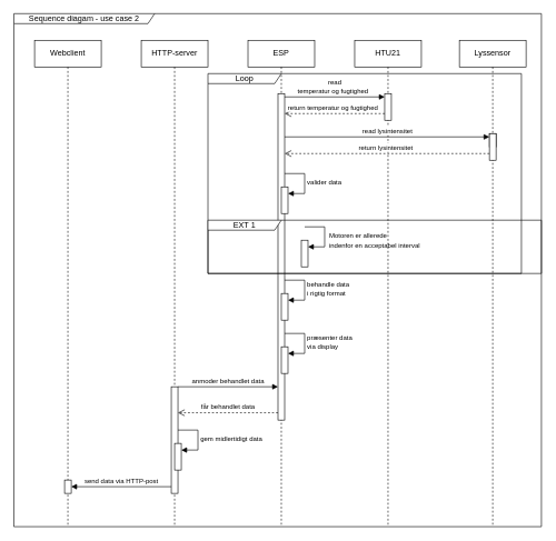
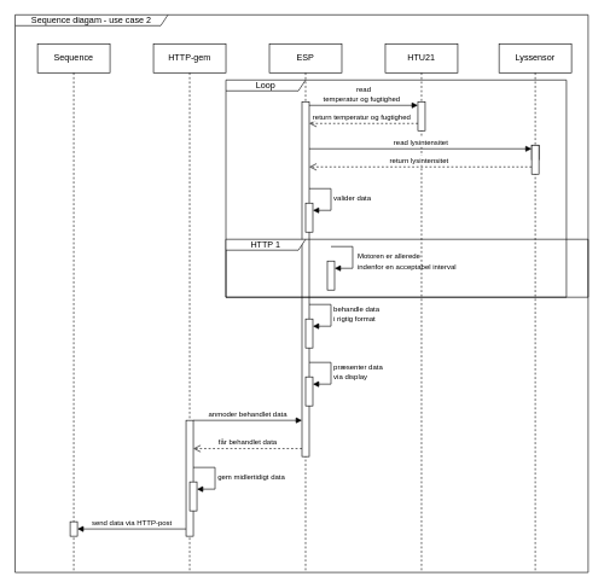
  <mxCell id="0" />
  <mxCell id="1" parent="0" />
  <mxCell id="2" value="ESP" style="shape=umlLifeline;perimeter=lifelinePerimeter;whiteSpace=wrap;html=1;container=1;dropTarget=0;collapsible=0;recursiveResize=0;outlineConnect=0;portConstraint=eastwest;newEdgeStyle={&quot;curved&quot;:0,&quot;rounded&quot;:0};" vertex="1" parent="1"><mxGeometry x="371" y="60" width="100" height="730" as="geometry" /></mxCell>
  <mxCell id="3" value="HTU21" style="shape=umlLifeline;perimeter=lifelinePerimeter;whiteSpace=wrap;html=1;container=1;dropTarget=0;collapsible=0;recursiveResize=0;outlineConnect=0;portConstraint=eastwest;newEdgeStyle={&quot;curved&quot;:0,&quot;rounded&quot;:0};" vertex="1" parent="1"><mxGeometry x="531" y="60" width="100" height="730" as="geometry" /></mxCell>
  <mxCell id="4" value="" style="html=1;points=[[0,0,0,0,5],[0,1,0,0,-5],[1,0,0,0,5],[1,1,0,0,-5]];perimeter=orthogonalPerimeter;outlineConnect=0;targetShapes=umlLifeline;portConstraint=eastwest;newEdgeStyle={&quot;curved&quot;:0,&quot;rounded&quot;:0};" vertex="1" parent="3"><mxGeometry x="45" y="80" width="10" height="40" as="geometry" /></mxCell>
  <mxCell id="5" value="Sequence diagam - use case 2" style="shape=umlFrame;whiteSpace=wrap;html=1;pointerEvents=0;width=211;height=15;" vertex="1" parent="1"><mxGeometry x="20" y="20" width="791" height="770" as="geometry" /></mxCell>
- <mxCell id="6" value="HTTP-server" style="shape=umlLifeline;perimeter=lifelinePerimeter;whiteSpace=wrap;html=1;container=1;dropTarget=0;collapsible=0;recursiveResize=0;outlineConnect=0;portConstraint=eastwest;newEdgeStyle={&quot;curved&quot;:0,&quot;rounded&quot;:0};" vertex="1" parent="1"><mxGeometry x="211" y="60" width="100" height="730" as="geometry" /></mxCell>
+ <mxCell id="6" value="HTTP-gem" style="shape=umlLifeline;perimeter=lifelinePerimeter;whiteSpace=wrap;html=1;container=1;dropTarget=0;collapsible=0;recursiveResize=0;outlineConnect=0;portConstraint=eastwest;newEdgeStyle={&quot;curved&quot;:0,&quot;rounded&quot;:0};" vertex="1" parent="1"><mxGeometry x="211" y="60" width="100" height="730" as="geometry" /></mxCell>
  <mxCell id="7" value="" style="html=1;points=[[0,0,0,0,5],[0,1,0,0,-5],[1,0,0,0,5],[1,1,0,0,-5]];perimeter=orthogonalPerimeter;outlineConnect=0;targetShapes=umlLifeline;portConstraint=eastwest;newEdgeStyle={&quot;curved&quot;:0,&quot;rounded&quot;:0};" vertex="1" parent="6"><mxGeometry x="45" y="520" width="10" height="160" as="geometry" /></mxCell>
  <mxCell id="8" value="" style="html=1;points=[[0,0,0,0,5],[0,1,0,0,-5],[1,0,0,0,5],[1,1,0,0,-5]];perimeter=orthogonalPerimeter;outlineConnect=0;targetShapes=umlLifeline;portConstraint=eastwest;newEdgeStyle={&quot;curved&quot;:0,&quot;rounded&quot;:0};" vertex="1" parent="6"><mxGeometry x="50" y="605" width="10" height="40" as="geometry" /></mxCell>
  <mxCell id="9" value="&lt;font style=&quot;font-size: 10px;&quot;&gt;gem midlertidigt data&lt;/font&gt;" style="html=1;align=left;spacingLeft=2;endArrow=block;rounded=0;edgeStyle=orthogonalEdgeStyle;curved=0;rounded=0;" edge="1" parent="6" target="8"><mxGeometry relative="1" as="geometry"><mxPoint x="55" y="585" as="sourcePoint" /><Array as="points"><mxPoint x="85" y="615" /></Array></mxGeometry></mxCell>
  <mxCell id="10" value="&lt;font style=&quot;font-size: 10px;&quot;&gt;anmoder behandlet data&lt;/font&gt;" style="html=1;verticalAlign=bottom;endArrow=block;curved=0;rounded=0;" edge="1" parent="6"><mxGeometry x="-0.003" relative="1" as="geometry"><mxPoint x="55" y="520.0" as="sourcePoint" /><mxPoint x="205" y="520.0" as="targetPoint" /><mxPoint as="offset" /></mxGeometry></mxCell>
  <mxCell id="11" value="&lt;font style=&quot;font-size: 10px;&quot;&gt;får behandlet data&lt;/font&gt;" style="html=1;verticalAlign=bottom;endArrow=open;dashed=1;endSize=8;curved=0;rounded=0;" edge="1" parent="6"><mxGeometry relative="1" as="geometry"><mxPoint x="55" y="559.0" as="targetPoint" /><mxPoint x="205" y="559.0" as="sourcePoint" /></mxGeometry></mxCell>
  <mxCell id="12" value="Lyssensor" style="shape=umlLifeline;perimeter=lifelinePerimeter;whiteSpace=wrap;html=1;container=1;dropTarget=0;collapsible=0;recursiveResize=0;outlineConnect=0;portConstraint=eastwest;newEdgeStyle={&quot;curved&quot;:0,&quot;rounded&quot;:0};" vertex="1" parent="1"><mxGeometry x="688" y="60" width="100" height="730" as="geometry" /></mxCell>
  <mxCell id="13" value="" style="html=1;points=[[0,0,0,0,5],[0,1,0,0,-5],[1,0,0,0,5],[1,1,0,0,-5]];perimeter=orthogonalPerimeter;outlineConnect=0;targetShapes=umlLifeline;portConstraint=eastwest;newEdgeStyle={&quot;curved&quot;:0,&quot;rounded&quot;:0};" vertex="1" parent="12"><mxGeometry x="45" y="140" width="10" height="20" as="geometry" /></mxCell>
  <mxCell id="14" value="" style="html=1;points=[[0,0,0,0,5],[0,1,0,0,-5],[1,0,0,0,5],[1,1,0,0,-5]];perimeter=orthogonalPerimeter;outlineConnect=0;targetShapes=umlLifeline;portConstraint=eastwest;newEdgeStyle={&quot;curved&quot;:0,&quot;rounded&quot;:0};" vertex="1" parent="12"><mxGeometry x="45" y="140" width="10" height="40" as="geometry" /></mxCell>
  <mxCell id="15" value="&lt;font style=&quot;font-size: 10px;&quot;&gt;return lysintensitet&amp;nbsp;&lt;/font&gt;" style="html=1;verticalAlign=bottom;endArrow=open;dashed=1;endSize=8;curved=0;rounded=0;exitX=0;exitY=1;exitDx=0;exitDy=-5;" edge="1" parent="12" target="16"><mxGeometry relative="1" as="geometry"><mxPoint x="-105" y="170" as="targetPoint" /><mxPoint x="45" y="170" as="sourcePoint" /></mxGeometry></mxCell>
  <mxCell id="16" value="" style="html=1;points=[[0,0,0,0,5],[0,1,0,0,-5],[1,0,0,0,5],[1,1,0,0,-5]];perimeter=orthogonalPerimeter;outlineConnect=0;targetShapes=umlLifeline;portConstraint=eastwest;newEdgeStyle={&quot;curved&quot;:0,&quot;rounded&quot;:0};" vertex="1" parent="1"><mxGeometry x="416" y="140" width="10" height="490" as="geometry" /></mxCell>
  <mxCell id="17" value="&lt;font style=&quot;font-size: 10px;&quot;&gt;read&lt;/font&gt;&lt;div&gt;&lt;font style=&quot;font-size: 10px;&quot;&gt;temperatur og fugtighed&amp;nbsp;&amp;nbsp;&lt;/font&gt;&lt;/div&gt;" style="html=1;verticalAlign=bottom;endArrow=block;curved=0;rounded=0;entryX=0;entryY=0;entryDx=0;entryDy=5;" edge="1" parent="1" source="16" target="4"><mxGeometry x="0.002" relative="1" as="geometry"><mxPoint x="466" y="155" as="sourcePoint" /><mxPoint as="offset" /></mxGeometry></mxCell>
  <mxCell id="18" value="&lt;font style=&quot;font-size: 10px;&quot;&gt;return temperatur og fugtighed&amp;nbsp;&amp;nbsp;&lt;/font&gt;" style="html=1;verticalAlign=bottom;endArrow=open;dashed=1;endSize=8;curved=0;rounded=0;exitX=0;exitY=1;exitDx=0;exitDy=-5;" edge="1" parent="1"><mxGeometry relative="1" as="geometry"><mxPoint x="426" y="170" as="targetPoint" /><mxPoint x="576" y="170" as="sourcePoint" /></mxGeometry></mxCell>
  <mxCell id="19" value="" style="html=1;points=[[0,0,0,0,5],[0,1,0,0,-5],[1,0,0,0,5],[1,1,0,0,-5]];perimeter=orthogonalPerimeter;outlineConnect=0;targetShapes=umlLifeline;portConstraint=eastwest;newEdgeStyle={&quot;curved&quot;:0,&quot;rounded&quot;:0};" vertex="1" parent="1"><mxGeometry x="421" y="280" width="10" height="40" as="geometry" /></mxCell>
  <mxCell id="20" value="&lt;font style=&quot;font-size: 10px;&quot;&gt;valider data&amp;nbsp;&lt;/font&gt;" style="html=1;align=left;spacingLeft=2;endArrow=block;rounded=0;edgeStyle=orthogonalEdgeStyle;curved=0;rounded=0;" edge="1" parent="1" target="19"><mxGeometry relative="1" as="geometry"><mxPoint x="426" y="260" as="sourcePoint" /><Array as="points"><mxPoint x="456" y="290" /></Array></mxGeometry></mxCell>
  <mxCell id="21" value="" style="html=1;points=[[0,0,0,0,5],[0,1,0,0,-5],[1,0,0,0,5],[1,1,0,0,-5]];perimeter=orthogonalPerimeter;outlineConnect=0;targetShapes=umlLifeline;portConstraint=eastwest;newEdgeStyle={&quot;curved&quot;:0,&quot;rounded&quot;:0};" vertex="1" parent="1"><mxGeometry x="421" y="440" width="10" height="40" as="geometry" /></mxCell>
  <mxCell id="22" value="&lt;font style=&quot;font-size: 10px;&quot;&gt;behandle data&amp;nbsp;&lt;/font&gt;&lt;div&gt;&lt;font style=&quot;font-size: 10px;&quot;&gt;i rigtig format&lt;/font&gt;&lt;/div&gt;" style="html=1;align=left;spacingLeft=2;endArrow=block;rounded=0;edgeStyle=orthogonalEdgeStyle;curved=0;rounded=0;" edge="1" parent="1" target="21"><mxGeometry relative="1" as="geometry"><mxPoint x="426" y="420" as="sourcePoint" /><Array as="points"><mxPoint x="456" y="450" /></Array></mxGeometry></mxCell>
  <mxCell id="23" value="" style="html=1;points=[[0,0,0,0,5],[0,1,0,0,-5],[1,0,0,0,5],[1,1,0,0,-5]];perimeter=orthogonalPerimeter;outlineConnect=0;targetShapes=umlLifeline;portConstraint=eastwest;newEdgeStyle={&quot;curved&quot;:0,&quot;rounded&quot;:0};" vertex="1" parent="1"><mxGeometry x="421" y="520" width="10" height="40" as="geometry" /></mxCell>
  <mxCell id="24" value="&lt;font style=&quot;font-size: 10px;&quot;&gt;præsenter data&amp;nbsp;&lt;/font&gt;&lt;div&gt;&lt;font style=&quot;font-size: 10px;&quot;&gt;via display&lt;/font&gt;&lt;/div&gt;" style="html=1;align=left;spacingLeft=2;endArrow=block;rounded=0;edgeStyle=orthogonalEdgeStyle;curved=0;rounded=0;" edge="1" parent="1" target="23"><mxGeometry relative="1" as="geometry"><mxPoint x="426" y="500" as="sourcePoint" /><Array as="points"><mxPoint x="456" y="530" /></Array></mxGeometry></mxCell>
  <mxCell id="25" value="&lt;span style=&quot;font-size: 10px;&quot;&gt;read lysintensitet&lt;/span&gt;" style="html=1;verticalAlign=bottom;endArrow=block;curved=0;rounded=0;entryX=0;entryY=0;entryDx=0;entryDy=5;" edge="1" parent="1" source="16" target="14"><mxGeometry relative="1" as="geometry"><mxPoint x="583" y="205" as="sourcePoint" /></mxGeometry></mxCell>
- <mxCell id="26" value="Webclient" style="shape=umlLifeline;perimeter=lifelinePerimeter;whiteSpace=wrap;html=1;container=1;dropTarget=0;collapsible=0;recursiveResize=0;outlineConnect=0;portConstraint=eastwest;newEdgeStyle={&quot;curved&quot;:0,&quot;rounded&quot;:0};" vertex="1" parent="1"><mxGeometry x="51" y="60" width="100" height="730" as="geometry" /></mxCell>
+ <mxCell id="26" value="Sequence" style="shape=umlLifeline;perimeter=lifelinePerimeter;whiteSpace=wrap;html=1;container=1;dropTarget=0;collapsible=0;recursiveResize=0;outlineConnect=0;portConstraint=eastwest;newEdgeStyle={&quot;curved&quot;:0,&quot;rounded&quot;:0};" vertex="1" parent="1"><mxGeometry x="51" y="60" width="100" height="730" as="geometry" /></mxCell>
  <mxCell id="27" value="" style="html=1;points=[[0,0,0,0,5],[0,1,0,0,-5],[1,0,0,0,5],[1,1,0,0,-5]];perimeter=orthogonalPerimeter;outlineConnect=0;targetShapes=umlLifeline;portConstraint=eastwest;newEdgeStyle={&quot;curved&quot;:0,&quot;rounded&quot;:0};" vertex="1" parent="26"><mxGeometry x="45" y="660" width="10" height="20" as="geometry" /></mxCell>
  <mxCell id="28" value="&lt;span style=&quot;font-size: 10px;&quot;&gt;send data via HTTP-post&lt;/span&gt;" style="html=1;verticalAlign=bottom;endArrow=block;curved=0;rounded=0;entryX=1;entryY=1;entryDx=0;entryDy=-5;entryPerimeter=0;" edge="1" parent="1"><mxGeometry x="-0.003" relative="1" as="geometry"><mxPoint x="256" y="730" as="sourcePoint" /><mxPoint x="106" y="730" as="targetPoint" /><mxPoint as="offset" /></mxGeometry></mxCell>
  <mxCell id="29" value="Loop" style="shape=umlFrame;whiteSpace=wrap;html=1;pointerEvents=0;recursiveResize=0;container=1;collapsible=0;width=110;height=15;" vertex="1" parent="1"><mxGeometry x="311" y="110" width="470" height="300" as="geometry" /></mxCell>
- <mxCell id="30" value="EXT 1" style="shape=umlFrame;whiteSpace=wrap;html=1;pointerEvents=0;recursiveResize=0;container=1;collapsible=0;width=110;height=15;" vertex="1" parent="29"><mxGeometry y="220" width="500" height="80" as="geometry" /></mxCell>
+ <mxCell id="30" value="HTTP 1" style="shape=umlFrame;whiteSpace=wrap;html=1;pointerEvents=0;recursiveResize=0;container=1;collapsible=0;width=110;height=15;" vertex="1" parent="29"><mxGeometry y="220" width="500" height="80" as="geometry" /></mxCell>
  <mxCell id="31" value="" style="html=1;points=[[0,0,0,0,5],[0,1,0,0,-5],[1,0,0,0,5],[1,1,0,0,-5]];perimeter=orthogonalPerimeter;outlineConnect=0;targetShapes=umlLifeline;portConstraint=eastwest;newEdgeStyle={&quot;curved&quot;:0,&quot;rounded&quot;:0};" vertex="1" parent="30"><mxGeometry x="140" y="30" width="10" height="40" as="geometry" /></mxCell>
  <mxCell id="32" value="" style="html=1;align=left;spacingLeft=2;endArrow=block;rounded=0;edgeStyle=orthogonalEdgeStyle;curved=0;rounded=0;" edge="1" parent="30" target="31"><mxGeometry relative="1" as="geometry"><mxPoint x="145" y="10" as="sourcePoint" /><Array as="points"><mxPoint x="175" y="40" /></Array></mxGeometry></mxCell>
  <mxCell id="33" value="&lt;font style=&quot;font-size: 10px;&quot;&gt;Motoren er allerede&lt;/font&gt;&lt;div&gt;&lt;font style=&quot;font-size: 10px;&quot;&gt;indenfor en acceptabel interval&lt;/font&gt;&lt;/div&gt;" style="text;html=1;align=left;verticalAlign=middle;resizable=0;points=[];autosize=1;strokeColor=none;fillColor=none;" vertex="1" parent="30"><mxGeometry x="180" y="10" width="160" height="40" as="geometry" /></mxCell>
